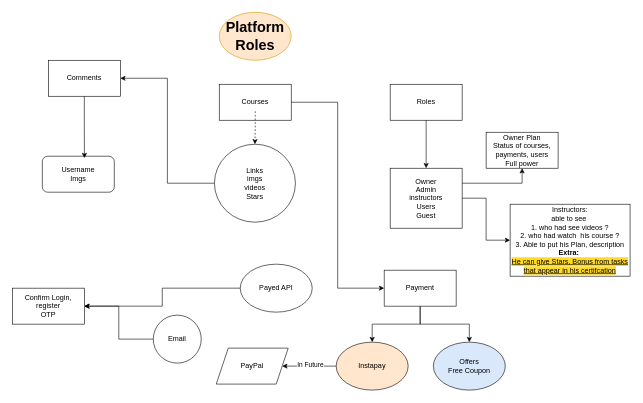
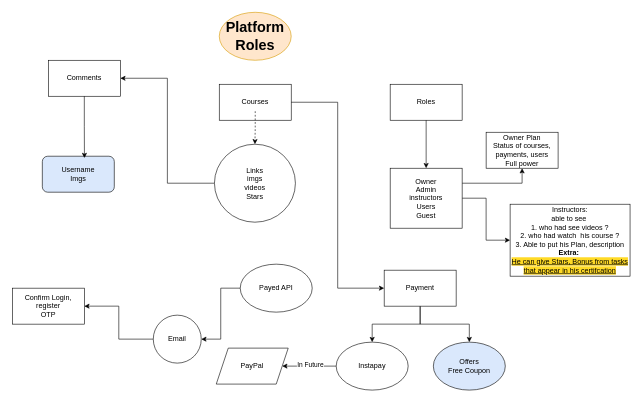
  <mxCell id="0" />
  <mxCell id="1" parent="0" />
  <mxCell id="2" value="" style="group" vertex="1" connectable="0" parent="1"><mxGeometry x="650" y="140" width="120" height="60" as="geometry" /></mxCell>
  <mxCell id="3" value="" style="rounded=0;whiteSpace=wrap;html=1;" vertex="1" parent="2"><mxGeometry width="120" height="60" as="geometry" /></mxCell>
  <mxCell id="4" value="Roles" style="text;html=1;align=center;verticalAlign=middle;whiteSpace=wrap;rounded=0;" vertex="1" parent="2"><mxGeometry x="30" y="15" width="60" height="30" as="geometry" /></mxCell>
  <mxCell id="5" value="" style="group" vertex="1" connectable="0" parent="1"><mxGeometry x="365" y="140" width="120" height="60" as="geometry" /></mxCell>
  <mxCell id="6" value="" style="rounded=0;whiteSpace=wrap;html=1;" vertex="1" parent="5"><mxGeometry width="120" height="60" as="geometry" /></mxCell>
  <mxCell id="7" value="Courses" style="text;html=1;align=center;verticalAlign=middle;whiteSpace=wrap;rounded=0;" vertex="1" parent="5"><mxGeometry x="30" y="15" width="60" height="30" as="geometry" /></mxCell>
  <mxCell id="8" value="" style="group" vertex="1" connectable="0" parent="1"><mxGeometry x="80" y="100" width="120" height="60" as="geometry" /></mxCell>
  <mxCell id="9" value="" style="rounded=0;whiteSpace=wrap;html=1;" vertex="1" parent="8"><mxGeometry width="120" height="60" as="geometry" /></mxCell>
  <mxCell id="10" value="Comments" style="text;html=1;align=center;verticalAlign=middle;whiteSpace=wrap;rounded=0;" vertex="1" parent="8"><mxGeometry x="30" y="15" width="60" height="30" as="geometry" /></mxCell>
  <mxCell id="11" style="edgeStyle=orthogonalEdgeStyle;rounded=0;orthogonalLoop=1;jettySize=auto;html=1;entryX=0;entryY=0.5;entryDx=0;entryDy=0;" edge="1" parent="1" source="13" target="36"><mxGeometry relative="1" as="geometry"><mxPoint x="890" y="390" as="targetPoint" /></mxGeometry></mxCell>
  <mxCell id="12" style="edgeStyle=orthogonalEdgeStyle;rounded=0;orthogonalLoop=1;jettySize=auto;html=1;exitX=1;exitY=0.25;exitDx=0;exitDy=0;entryX=0.5;entryY=1;entryDx=0;entryDy=0;" edge="1" parent="1" source="13" target="35"><mxGeometry relative="1" as="geometry" /></mxCell>
  <mxCell id="13" value="&lt;div&gt;Owner&lt;/div&gt;Admin&lt;div&gt;instructors&lt;/div&gt;&lt;div&gt;&lt;div&gt;Users&lt;/div&gt;&lt;div&gt;Guest&lt;/div&gt;&lt;/div&gt;" style="rounded=0;whiteSpace=wrap;html=1;" vertex="1" parent="1"><mxGeometry x="650" y="280" width="120" height="100" as="geometry" /></mxCell>
  <mxCell id="14" value="" style="edgeStyle=orthogonalEdgeStyle;rounded=0;orthogonalLoop=1;jettySize=auto;html=1;" edge="1" parent="1" source="3" target="13"><mxGeometry relative="1" as="geometry" /></mxCell>
  <mxCell id="15" value="&lt;h1&gt;Platform Roles&lt;/h1&gt;" style="ellipse;whiteSpace=wrap;html=1;fillColor=#ffe6cc;strokeColor=#d79b00;" vertex="1" parent="1"><mxGeometry x="365" y="20" width="120" height="80" as="geometry" /></mxCell>
  <mxCell id="16" style="edgeStyle=orthogonalEdgeStyle;rounded=0;orthogonalLoop=1;jettySize=auto;html=1;entryX=1;entryY=0.5;entryDx=0;entryDy=0;" edge="1" parent="1" source="17" target="9"><mxGeometry relative="1" as="geometry" /></mxCell>
  <mxCell id="17" value="Links&lt;div&gt;imgs&lt;/div&gt;&lt;div&gt;videos&lt;/div&gt;&lt;div&gt;Stars&lt;/div&gt;" style="ellipse;whiteSpace=wrap;html=1;" vertex="1" parent="1"><mxGeometry x="357" y="240" width="135" height="130" as="geometry" /></mxCell>
  <mxCell id="18" value="" style="edgeStyle=orthogonalEdgeStyle;rounded=0;orthogonalLoop=1;jettySize=auto;html=1;dashed=1;" edge="1" parent="1" source="7" target="17"><mxGeometry relative="1" as="geometry" /></mxCell>
- <mxCell id="19" value="Username&lt;div&gt;Imgs&lt;/div&gt;" style="rounded=1;whiteSpace=wrap;html=1;" vertex="1" parent="1"><mxGeometry x="70" y="260" width="120" height="60" as="geometry" /></mxCell>
+ <mxCell id="19" value="Username&lt;div&gt;Imgs&lt;/div&gt;" style="rounded=1;whiteSpace=wrap;html=1;fillColor=#dae8fc;" vertex="1" parent="1"><mxGeometry x="70" y="260" width="120" height="60" as="geometry" /></mxCell>
  <mxCell id="20" style="edgeStyle=orthogonalEdgeStyle;rounded=0;orthogonalLoop=1;jettySize=auto;html=1;entryX=0.585;entryY=0.05;entryDx=0;entryDy=0;entryPerimeter=0;" edge="1" parent="1" source="9" target="19"><mxGeometry relative="1" as="geometry" /></mxCell>
  <mxCell id="21" style="edgeStyle=orthogonalEdgeStyle;rounded=0;orthogonalLoop=1;jettySize=auto;html=1;entryX=0.5;entryY=0;entryDx=0;entryDy=0;" edge="1" parent="1" source="23" target="30"><mxGeometry relative="1" as="geometry" /></mxCell>
  <mxCell id="22" style="edgeStyle=orthogonalEdgeStyle;rounded=0;orthogonalLoop=1;jettySize=auto;html=1;entryX=0.5;entryY=0;entryDx=0;entryDy=0;" edge="1" parent="1" source="23" target="33"><mxGeometry relative="1" as="geometry"><Array as="points"><mxPoint x="700" y="540" /><mxPoint x="620" y="540" /></Array></mxGeometry></mxCell>
  <mxCell id="23" value="Payment" style="rounded=0;whiteSpace=wrap;html=1;" vertex="1" parent="1"><mxGeometry x="640" y="450" width="120" height="60" as="geometry" /></mxCell>
- <mxCell id="24" style="edgeStyle=orthogonalEdgeStyle;rounded=0;orthogonalLoop=1;jettySize=auto;html=1;" edge="1" parent="1" source="25" target="28"><mxGeometry relative="1" as="geometry" /></mxCell>
+ <mxCell id="24" style="edgeStyle=orthogonalEdgeStyle;rounded=0;orthogonalLoop=1;jettySize=auto;html=1;entryX=1;entryY=0.5;entryDx=0;entryDy=0;" edge="1" parent="1" source="25" target="27"><mxGeometry relative="1" as="geometry" /></mxCell>
  <mxCell id="25" value="Payed API" style="ellipse;whiteSpace=wrap;html=1;" vertex="1" parent="1"><mxGeometry x="400" y="440" width="120" height="80" as="geometry" /></mxCell>
  <mxCell id="26" value="" style="edgeStyle=orthogonalEdgeStyle;rounded=0;orthogonalLoop=1;jettySize=auto;html=1;entryX=1;entryY=0.5;entryDx=0;entryDy=0;" edge="1" parent="1" source="27" target="28"><mxGeometry relative="1" as="geometry"><mxPoint x="150" y="500" as="targetPoint" /></mxGeometry></mxCell>
  <mxCell id="27" value="Email" style="ellipse;whiteSpace=wrap;html=1;" vertex="1" parent="1"><mxGeometry x="255" y="525" width="80" height="80" as="geometry" /></mxCell>
  <mxCell id="28" value="Confirm Login, register&lt;br&gt;OTP" style="rounded=0;whiteSpace=wrap;html=1;" vertex="1" parent="1"><mxGeometry x="20" y="480" width="120" height="60" as="geometry" /></mxCell>
  <mxCell id="29" style="edgeStyle=orthogonalEdgeStyle;rounded=0;orthogonalLoop=1;jettySize=auto;html=1;exitX=1;exitY=0.5;exitDx=0;exitDy=0;entryX=0;entryY=0.5;entryDx=0;entryDy=0;" edge="1" parent="1" source="6" target="23"><mxGeometry relative="1" as="geometry" /></mxCell>
  <mxCell id="30" value="&lt;div&gt;Offers&lt;/div&gt;Free Coupon" style="ellipse;whiteSpace=wrap;html=1;fillColor=#dae8fc;" vertex="1" parent="1"><mxGeometry x="722" y="570" width="120" height="80" as="geometry" /></mxCell>
  <mxCell id="31" value="" style="edgeStyle=orthogonalEdgeStyle;rounded=0;orthogonalLoop=1;jettySize=auto;html=1;" edge="1" parent="1" source="33" target="34"><mxGeometry relative="1" as="geometry" /></mxCell>
  <mxCell id="32" value="In Future" style="edgeLabel;html=1;align=center;verticalAlign=middle;resizable=0;points=[];" vertex="1" connectable="0" parent="31"><mxGeometry x="-0.031" y="-3" relative="1" as="geometry"><mxPoint as="offset" /></mxGeometry></mxCell>
- <mxCell id="33" value="Instapay" style="ellipse;whiteSpace=wrap;html=1;fillColor=#ffe6cc;" vertex="1" parent="1"><mxGeometry x="560" y="570" width="120" height="80" as="geometry" /></mxCell>
+ <mxCell id="33" value="Instapay" style="ellipse;whiteSpace=wrap;html=1;" vertex="1" parent="1"><mxGeometry x="560" y="570" width="120" height="80" as="geometry" /></mxCell>
  <mxCell id="34" value="PayPal" style="shape=parallelogram;perimeter=parallelogramPerimeter;whiteSpace=wrap;html=1;fixedSize=1;" vertex="1" parent="1"><mxGeometry x="360" y="580" width="120" height="60" as="geometry" /></mxCell>
  <mxCell id="35" value="&lt;div&gt;Owner Plan&lt;/div&gt;&lt;div&gt;Status of courses, payments, users&lt;/div&gt;&lt;div&gt;Full power&lt;/div&gt;" style="rounded=0;whiteSpace=wrap;html=1;" vertex="1" parent="1"><mxGeometry x="810" y="220" width="120" height="60" as="geometry" /></mxCell>
  <mxCell id="36" value="Instructors:&lt;div&gt;able to see&amp;nbsp;&lt;/div&gt;&lt;div&gt;1. who had see videos ?&lt;/div&gt;&lt;div&gt;2. who had watch&amp;nbsp; his course ?&lt;/div&gt;&lt;div&gt;3. Able to put his Plan, description&lt;/div&gt;&lt;div&gt;&lt;b&gt;Extra:&amp;nbsp;&lt;/b&gt;&lt;/div&gt;&lt;div&gt;&lt;u style=&quot;background-color: rgb(255, 218, 38);&quot;&gt;He can give Stars, Bonus from tasks that appear in his certifcation&lt;/u&gt;&lt;/div&gt;" style="rounded=0;whiteSpace=wrap;html=1;" vertex="1" parent="1"><mxGeometry x="850" y="340" width="200" height="120" as="geometry" /></mxCell>
